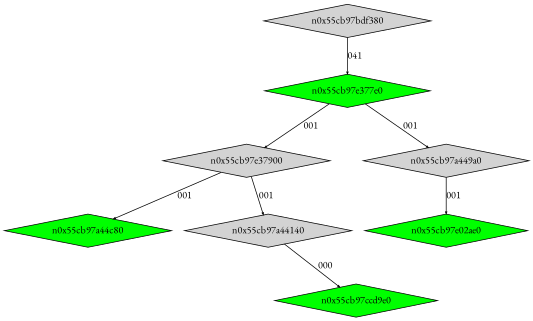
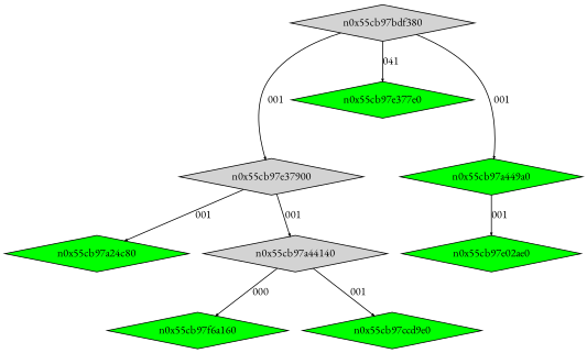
  digraph {
    fontname="EB Garamond"
    node [fontname="EB Garamond" shape=diamond style=filled fillcolor=green]
    edge [arrowsize=.3 fontname="EB Garamond"]
    n0x55cb97bdf380 [height=.1 width=.1 fillcolor=""]
    n0x55cb97e377e0 [height=.1 width=.1]
    n0x55cb97e37900 [height=.1 width=.1 fillcolor=""]
-   n0x55cb97a449a0 [fillcolor=lightgrey height=.1 width=.1]
+   n0x55cb97a449a0 [height=.1 width=.1]
    n5 [height=.1 label=n0x55cb97a44140 width=.1 fillcolor=""]
-   n0x55cb97a44c80 [height=.1 width=.1]
+   n0x55cb97a44c80 [height=.1 width=.1 label=n0x55cb97a24c80]
    n0x55cb97e02ae0 [height=.1 width=.1]
+   n0x55cb97f6a160 [height=.1 width=.1]
    n0x55cb97ccd9e0 [height=.1 width=.1]
    n0x55cb97bdf380 -> n0x55cb97e377e0 [label=041]
-   n0x55cb97e377e0 -> n0x55cb97e37900 [label=001]
-   n0x55cb97e377e0 -> n0x55cb97a449a0 [label=001]
+   n0x55cb97bdf380 -> n0x55cb97e37900 [label=001]
+   n0x55cb97bdf380 -> n0x55cb97a449a0 [label=001]
    n0x55cb97e37900 -> n5 [label=001]
    n0x55cb97e37900 -> n0x55cb97a44c80 [label=001]
    n0x55cb97a449a0 -> n0x55cb97e02ae0 [label=001]
-   n5 -> n0x55cb97ccd9e0 [label=000]
+   n5 -> n0x55cb97f6a160 [label=000]
+   n5 -> n0x55cb97ccd9e0 [label=001]
  }
